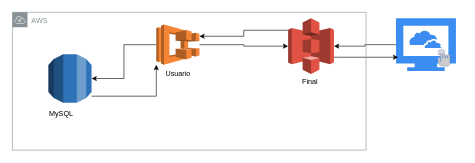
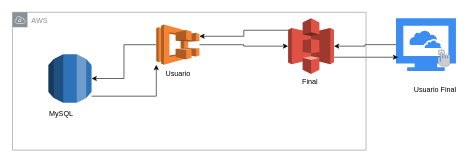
  <mxCell id="0" />
  <mxCell id="1" parent="0" />
  <mxCell id="2" style="edgeStyle=orthogonalEdgeStyle;rounded=0;orthogonalLoop=1;jettySize=auto;html=1;" edge="1" parent="1" source="3" target="8"><mxGeometry relative="1" as="geometry" /></mxCell>
  <mxCell id="3" value="" style="html=1;aspect=fixed;strokeColor=none;shadow=0;align=center;verticalAlign=top;fillColor=#3B8DF1;shape=mxgraph.gcp2.cloud_computer" vertex="1" parent="1"><mxGeometry x="660" y="30" width="100" height="88" as="geometry" /></mxCell>
  <mxCell id="4" value="" style="fontColor=#0066CC;verticalAlign=top;verticalLabelPosition=bottom;labelPosition=center;align=center;html=1;outlineConnect=0;fillColor=#CCCCCC;strokeColor=#6881B3;gradientColor=none;gradientDirection=north;strokeWidth=2;shape=mxgraph.networks.biometric_reader;" vertex="1" parent="1"><mxGeometry x="730" y="80" width="20" height="30" as="geometry" /></mxCell>
+ <mxCell id="5" value="Usuario Final" style="text;html=1;align=center;verticalAlign=middle;resizable=0;points=[];autosize=1;strokeColor=none;" vertex="1" parent="1"><mxGeometry x="680" y="140" width="90" height="20" as="geometry" /></mxCell>
  <mxCell id="6" style="edgeStyle=orthogonalEdgeStyle;rounded=0;orthogonalLoop=1;jettySize=auto;html=1;" edge="1" parent="1" source="8" target="11"><mxGeometry relative="1" as="geometry"><Array as="points"><mxPoint x="406" y="50" /><mxPoint x="406" y="60" /></Array></mxGeometry></mxCell>
  <mxCell id="7" style="edgeStyle=orthogonalEdgeStyle;rounded=0;orthogonalLoop=1;jettySize=auto;html=1;entryX=0.036;entryY=0.739;entryDx=0;entryDy=0;entryPerimeter=0;" edge="1" parent="1" source="8" target="3"><mxGeometry relative="1" as="geometry"><Array as="points"><mxPoint x="570" y="95" /><mxPoint x="570" y="95" /></Array></mxGeometry></mxCell>
  <mxCell id="8" value="Final&amp;nbsp;" style="outlineConnect=0;dashed=0;verticalLabelPosition=bottom;verticalAlign=top;align=center;html=1;shape=mxgraph.aws3.s3;fillColor=#E05243;gradientColor=none;" vertex="1" parent="1"><mxGeometry x="480" y="30" width="76.5" height="93" as="geometry" /></mxCell>
  <mxCell id="9" style="edgeStyle=orthogonalEdgeStyle;rounded=0;orthogonalLoop=1;jettySize=auto;html=1;" edge="1" parent="1" source="11" target="8"><mxGeometry relative="1" as="geometry" /></mxCell>
  <mxCell id="10" style="edgeStyle=orthogonalEdgeStyle;rounded=0;orthogonalLoop=1;jettySize=auto;html=1;" edge="1" parent="1" source="11" target="13"><mxGeometry relative="1" as="geometry"><mxPoint x="152" y="131" as="targetPoint" /></mxGeometry></mxCell>
  <mxCell id="11" value="Usuario" style="outlineConnect=0;dashed=0;verticalLabelPosition=bottom;verticalAlign=top;align=center;html=1;shape=mxgraph.aws3.ecs;fillColor=#F58534;gradientColor=none;" vertex="1" parent="1"><mxGeometry x="260" y="40.25" width="72" height="67.5" as="geometry" /></mxCell>
  <mxCell id="12" style="edgeStyle=orthogonalEdgeStyle;rounded=0;orthogonalLoop=1;jettySize=auto;html=1;" edge="1" parent="1" source="13" target="11"><mxGeometry relative="1" as="geometry"><Array as="points"><mxPoint x="260" y="160" /></Array></mxGeometry></mxCell>
  <mxCell id="13" value="" style="outlineConnect=0;dashed=0;verticalLabelPosition=bottom;verticalAlign=top;align=center;html=1;shape=mxgraph.aws3.rds;fillColor=#2E73B8;gradientColor=none;" vertex="1" parent="1"><mxGeometry x="80" y="90" width="72" height="81" as="geometry" /></mxCell>
  <mxCell id="14" value="AWS" style="outlineConnect=0;gradientColor=none;html=1;whiteSpace=wrap;fontSize=12;fontStyle=0;shape=mxgraph.aws4.group;grIcon=mxgraph.aws4.group_vpc;strokeColor=#879196;fillColor=none;verticalAlign=top;align=left;spacingLeft=30;fontColor=#879196;dashed=0;" vertex="1" parent="1"><mxGeometry x="20" y="20" width="590" height="230" as="geometry" /></mxCell>
  <mxCell id="15" value="MySQL" style="text;html=1;align=center;verticalAlign=middle;resizable=0;points=[];autosize=1;strokeColor=none;" vertex="1" parent="1"><mxGeometry x="71" y="180" width="60" height="20" as="geometry" /></mxCell>
